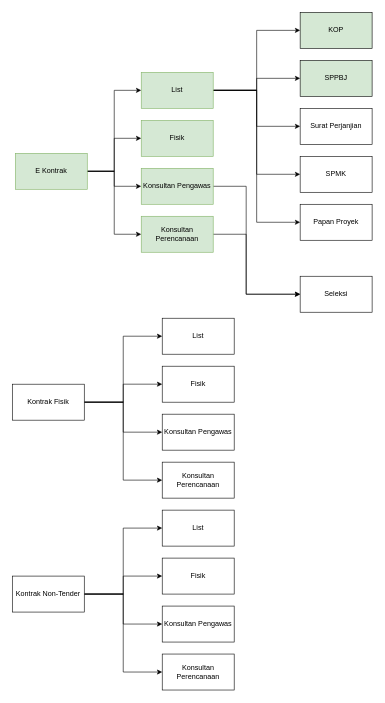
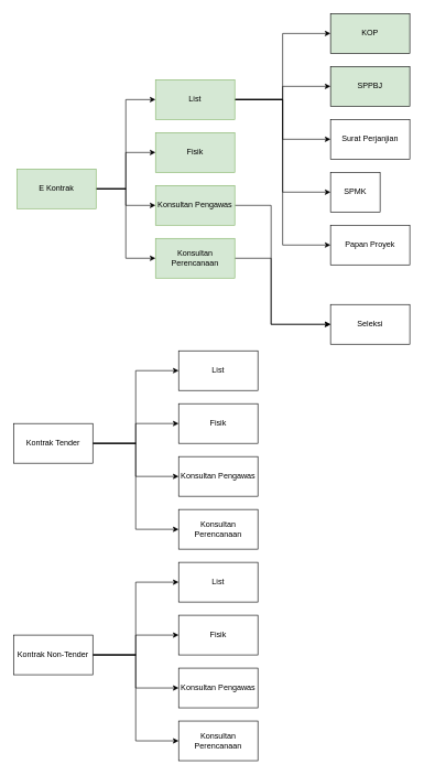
  <mxCell id="0" />
  <mxCell id="1" parent="0" />
  <mxCell id="2" style="edgeStyle=orthogonalEdgeStyle;rounded=0;orthogonalLoop=1;jettySize=auto;html=1;entryX=0;entryY=0.5;entryDx=0;entryDy=0;" parent="1" source="6" target="18" edge="1"><mxGeometry relative="1" as="geometry" /></mxCell>
  <mxCell id="3" style="edgeStyle=orthogonalEdgeStyle;rounded=0;orthogonalLoop=1;jettySize=auto;html=1;entryX=0;entryY=0.5;entryDx=0;entryDy=0;" parent="1" source="6" target="20" edge="1"><mxGeometry relative="1" as="geometry" /></mxCell>
  <mxCell id="4" style="edgeStyle=orthogonalEdgeStyle;rounded=0;orthogonalLoop=1;jettySize=auto;html=1;entryX=0;entryY=0.5;entryDx=0;entryDy=0;" parent="1" source="6" target="22" edge="1"><mxGeometry relative="1" as="geometry" /></mxCell>
  <mxCell id="5" style="edgeStyle=orthogonalEdgeStyle;rounded=0;orthogonalLoop=1;jettySize=auto;html=1;entryX=0;entryY=0.5;entryDx=0;entryDy=0;" parent="1" source="6" target="12" edge="1"><mxGeometry relative="1" as="geometry" /></mxCell>
  <mxCell id="6" value="E Kontrak" style="rounded=0;whiteSpace=wrap;html=1;fillColor=#d5e8d4;strokeColor=#82b366;" parent="1" vertex="1"><mxGeometry x="25" y="255" width="120" height="60" as="geometry" /></mxCell>
  <mxCell id="7" style="edgeStyle=orthogonalEdgeStyle;rounded=0;orthogonalLoop=1;jettySize=auto;html=1;entryX=0;entryY=0.5;entryDx=0;entryDy=0;" parent="1" source="12" target="17" edge="1"><mxGeometry relative="1" as="geometry" /></mxCell>
  <mxCell id="8" style="edgeStyle=orthogonalEdgeStyle;rounded=0;orthogonalLoop=1;jettySize=auto;html=1;entryX=0;entryY=0.5;entryDx=0;entryDy=0;" parent="1" source="12" target="13" edge="1"><mxGeometry relative="1" as="geometry" /></mxCell>
  <mxCell id="9" style="edgeStyle=orthogonalEdgeStyle;rounded=0;orthogonalLoop=1;jettySize=auto;html=1;entryX=0;entryY=0.5;entryDx=0;entryDy=0;" parent="1" source="12" target="14" edge="1"><mxGeometry relative="1" as="geometry" /></mxCell>
  <mxCell id="10" style="edgeStyle=orthogonalEdgeStyle;rounded=0;orthogonalLoop=1;jettySize=auto;html=1;entryX=0;entryY=0.5;entryDx=0;entryDy=0;" parent="1" source="12" target="15" edge="1"><mxGeometry relative="1" as="geometry" /></mxCell>
  <mxCell id="11" style="edgeStyle=orthogonalEdgeStyle;rounded=0;orthogonalLoop=1;jettySize=auto;html=1;entryX=0;entryY=0.5;entryDx=0;entryDy=0;" parent="1" source="12" target="16" edge="1"><mxGeometry relative="1" as="geometry" /></mxCell>
  <mxCell id="12" value="List" style="rounded=0;whiteSpace=wrap;html=1;fillColor=#d5e8d4;strokeColor=#82b366;" parent="1" vertex="1"><mxGeometry x="235" y="120" width="120" height="60" as="geometry" /></mxCell>
  <mxCell id="13" value="SPPBJ" style="rounded=0;whiteSpace=wrap;html=1;fillColor=#d5e8d4;" parent="1" vertex="1"><mxGeometry x="500" y="100" width="120" height="60" as="geometry" /></mxCell>
  <mxCell id="14" value="Surat Perjanjian" style="rounded=0;whiteSpace=wrap;html=1;" parent="1" vertex="1"><mxGeometry x="500" y="180" width="120" height="60" as="geometry" /></mxCell>
- <mxCell id="15" value="SPMK" style="rounded=0;whiteSpace=wrap;html=1;" parent="1" vertex="1"><mxGeometry x="500" y="260" width="120" height="60" as="geometry" /></mxCell>
+ <mxCell id="15" value="SPMK" style="rounded=0;whiteSpace=wrap;html=1;" parent="1" vertex="1"><mxGeometry x="500" y="260" width="75" height="60" as="geometry" /></mxCell>
  <mxCell id="16" value="Papan Proyek" style="rounded=0;whiteSpace=wrap;html=1;" parent="1" vertex="1"><mxGeometry x="500" y="340" width="120" height="60" as="geometry" /></mxCell>
  <mxCell id="17" value="KOP" style="rounded=0;whiteSpace=wrap;html=1;fillColor=#d5e8d4;" parent="1" vertex="1"><mxGeometry x="500" y="20" width="120" height="60" as="geometry" /></mxCell>
  <mxCell id="18" value="Fisik" style="rounded=0;whiteSpace=wrap;html=1;fillColor=#d5e8d4;strokeColor=#82b366;" parent="1" vertex="1"><mxGeometry x="235" y="200" width="120" height="60" as="geometry" /></mxCell>
  <mxCell id="19" style="edgeStyle=orthogonalEdgeStyle;rounded=0;orthogonalLoop=1;jettySize=auto;html=1;exitX=1;exitY=0.5;exitDx=0;exitDy=0;entryX=0;entryY=0.5;entryDx=0;entryDy=0;" parent="1" source="20" target="23" edge="1"><mxGeometry relative="1" as="geometry"><Array as="points"><mxPoint x="410" y="310" /><mxPoint x="410" y="490" /></Array></mxGeometry></mxCell>
  <mxCell id="20" value="Konsultan Pengawas" style="rounded=0;whiteSpace=wrap;html=1;fillColor=#d5e8d4;strokeColor=#82b366;" parent="1" vertex="1"><mxGeometry x="235" y="280" width="120" height="60" as="geometry" /></mxCell>
  <mxCell id="21" style="edgeStyle=orthogonalEdgeStyle;rounded=0;orthogonalLoop=1;jettySize=auto;html=1;exitX=1;exitY=0.5;exitDx=0;exitDy=0;" parent="1" source="22" edge="1"><mxGeometry relative="1" as="geometry"><mxPoint x="500" y="490" as="targetPoint" /><Array as="points"><mxPoint x="410" y="390" /><mxPoint x="410" y="490" /></Array></mxGeometry></mxCell>
  <mxCell id="22" value="Konsultan Perencanaan" style="rounded=0;whiteSpace=wrap;html=1;fillColor=#d5e8d4;strokeColor=#82b366;" parent="1" vertex="1"><mxGeometry x="235" y="360" width="120" height="60" as="geometry" /></mxCell>
  <mxCell id="23" value="Seleksi" style="rounded=0;whiteSpace=wrap;html=1;" parent="1" vertex="1"><mxGeometry x="500" y="460" width="120" height="60" as="geometry" /></mxCell>
  <mxCell id="24" style="edgeStyle=orthogonalEdgeStyle;rounded=0;orthogonalLoop=1;jettySize=auto;html=1;entryX=0;entryY=0.5;entryDx=0;entryDy=0;" edge="1" parent="1" source="28" target="29"><mxGeometry relative="1" as="geometry" /></mxCell>
  <mxCell id="25" style="edgeStyle=orthogonalEdgeStyle;rounded=0;orthogonalLoop=1;jettySize=auto;html=1;" edge="1" parent="1" source="28" target="30"><mxGeometry relative="1" as="geometry" /></mxCell>
  <mxCell id="26" style="edgeStyle=orthogonalEdgeStyle;rounded=0;orthogonalLoop=1;jettySize=auto;html=1;" edge="1" parent="1" source="28" target="31"><mxGeometry relative="1" as="geometry" /></mxCell>
  <mxCell id="27" style="edgeStyle=orthogonalEdgeStyle;rounded=0;orthogonalLoop=1;jettySize=auto;html=1;entryX=0;entryY=0.5;entryDx=0;entryDy=0;" edge="1" parent="1" source="28" target="32"><mxGeometry relative="1" as="geometry" /></mxCell>
- <mxCell id="28" value="Kontrak Fisik" style="rounded=0;whiteSpace=wrap;html=1;" vertex="1" parent="1"><mxGeometry x="20" y="640" width="120" height="60" as="geometry" /></mxCell>
+ <mxCell id="28" value="Kontrak Tender" style="rounded=0;whiteSpace=wrap;html=1;" vertex="1" parent="1"><mxGeometry x="20" y="640" width="120" height="60" as="geometry" /></mxCell>
  <mxCell id="29" value="List" style="rounded=0;whiteSpace=wrap;html=1;" vertex="1" parent="1"><mxGeometry x="270" y="530" width="120" height="60" as="geometry" /></mxCell>
  <mxCell id="30" value="Fisik" style="rounded=0;whiteSpace=wrap;html=1;" vertex="1" parent="1"><mxGeometry x="270" y="610" width="120" height="60" as="geometry" /></mxCell>
  <mxCell id="31" value="Konsultan Pengawas" style="rounded=0;whiteSpace=wrap;html=1;" vertex="1" parent="1"><mxGeometry x="270" y="690" width="120" height="60" as="geometry" /></mxCell>
  <mxCell id="32" value="Konsultan Perencanaan" style="rounded=0;whiteSpace=wrap;html=1;" vertex="1" parent="1"><mxGeometry x="270" y="770" width="120" height="60" as="geometry" /></mxCell>
  <mxCell id="33" style="edgeStyle=orthogonalEdgeStyle;rounded=0;orthogonalLoop=1;jettySize=auto;html=1;entryX=0;entryY=0.5;entryDx=0;entryDy=0;" edge="1" source="37" target="38" parent="1"><mxGeometry relative="1" as="geometry" /></mxCell>
  <mxCell id="34" style="edgeStyle=orthogonalEdgeStyle;rounded=0;orthogonalLoop=1;jettySize=auto;html=1;" edge="1" source="37" target="39" parent="1"><mxGeometry relative="1" as="geometry" /></mxCell>
  <mxCell id="35" style="edgeStyle=orthogonalEdgeStyle;rounded=0;orthogonalLoop=1;jettySize=auto;html=1;" edge="1" source="37" target="40" parent="1"><mxGeometry relative="1" as="geometry" /></mxCell>
  <mxCell id="36" style="edgeStyle=orthogonalEdgeStyle;rounded=0;orthogonalLoop=1;jettySize=auto;html=1;entryX=0;entryY=0.5;entryDx=0;entryDy=0;" edge="1" source="37" target="41" parent="1"><mxGeometry relative="1" as="geometry" /></mxCell>
  <mxCell id="37" value="Kontrak Non-Tender" style="rounded=0;whiteSpace=wrap;html=1;" vertex="1" parent="1"><mxGeometry x="20" y="960" width="120" height="60" as="geometry" /></mxCell>
  <mxCell id="38" value="List" style="rounded=0;whiteSpace=wrap;html=1;" vertex="1" parent="1"><mxGeometry x="270" y="850" width="120" height="60" as="geometry" /></mxCell>
  <mxCell id="39" value="Fisik" style="rounded=0;whiteSpace=wrap;html=1;" vertex="1" parent="1"><mxGeometry x="270" y="930" width="120" height="60" as="geometry" /></mxCell>
  <mxCell id="40" value="Konsultan Pengawas" style="rounded=0;whiteSpace=wrap;html=1;" vertex="1" parent="1"><mxGeometry x="270" y="1010" width="120" height="60" as="geometry" /></mxCell>
  <mxCell id="41" value="Konsultan Perencanaan" style="rounded=0;whiteSpace=wrap;html=1;" vertex="1" parent="1"><mxGeometry x="270" y="1090" width="120" height="60" as="geometry" /></mxCell>
